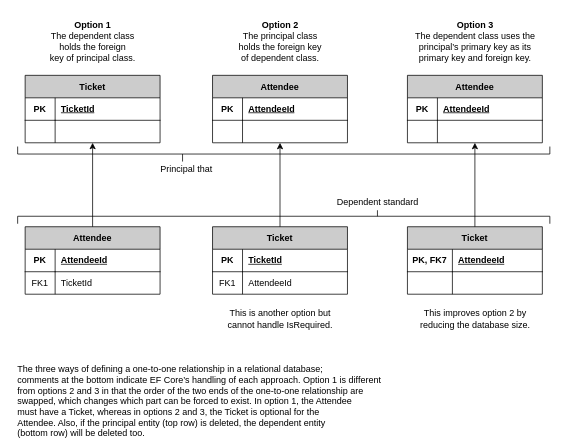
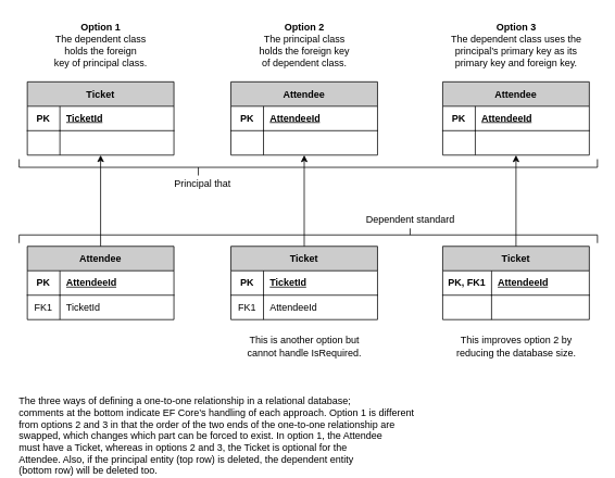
  <mxCell id="0" />
  <mxCell id="1" parent="0" />
  <mxCell id="2" value="&lt;b&gt;Option 1&lt;/b&gt;&lt;br&gt;The dependent class&lt;br&gt;holds the foreign&lt;br&gt;key of principal class." style="text;html=1;align=center;verticalAlign=middle;resizable=0;points=[];autosize=1;strokeColor=none;fillColor=none;" parent="1" vertex="1"><mxGeometry x="53" y="20" width="140" height="70" as="geometry" /></mxCell>
  <mxCell id="3" value="&lt;b&gt;Option 2&lt;/b&gt;&lt;br&gt;The principal class&lt;br&gt;holds the foreign key&lt;br&gt;of dependent class." style="text;html=1;align=center;verticalAlign=middle;resizable=0;points=[];autosize=1;strokeColor=none;fillColor=none;" parent="1" vertex="1"><mxGeometry x="308" y="20" width="130" height="70" as="geometry" /></mxCell>
  <mxCell id="4" value="&lt;b&gt;Option 3&lt;/b&gt;&lt;br&gt;The dependent class uses the&lt;br&gt;principal’s primary key as its&lt;br&gt;primary key and foreign key." style="text;html=1;align=center;verticalAlign=middle;resizable=0;points=[];autosize=1;strokeColor=none;fillColor=none;" parent="1" vertex="1"><mxGeometry x="543" y="20" width="180" height="70" as="geometry" /></mxCell>
  <mxCell id="5" value="Ticket" style="shape=table;startSize=30;container=1;collapsible=0;childLayout=tableLayout;fixedRows=1;rowLines=0;fontStyle=1;fillColor=#CCCCCC;" parent="1" vertex="1"><mxGeometry x="33" y="100" width="180" height="90" as="geometry" /></mxCell>
  <mxCell id="6" value="" style="shape=tableRow;horizontal=0;startSize=0;swimlaneHead=0;swimlaneBody=0;top=0;left=0;bottom=0;right=0;collapsible=0;dropTarget=0;fillColor=none;points=[[0,0.5],[1,0.5]];portConstraint=eastwest;" parent="5" vertex="1"><mxGeometry y="30" width="180" height="30" as="geometry" /></mxCell>
  <mxCell id="7" value="PK" style="shape=partialRectangle;html=1;whiteSpace=wrap;connectable=0;fillColor=none;top=0;left=0;bottom=1;right=0;overflow=hidden;pointerEvents=1;strokeColor=default;fontStyle=1" parent="6" vertex="1"><mxGeometry width="40" height="30" as="geometry"><mxRectangle width="40" height="30" as="alternateBounds" /></mxGeometry></mxCell>
  <mxCell id="8" value="TicketId" style="shape=partialRectangle;connectable=0;fillColor=none;top=0;left=0;bottom=1;right=0;align=left;spacingLeft=6;overflow=hidden;strokeColor=default;perimeterSpacing=0;shadow=0;labelBorderColor=none;whiteSpace=wrap;html=1;labelBackgroundColor=none;fontStyle=5" parent="6" vertex="1"><mxGeometry x="40" width="140" height="30" as="geometry"><mxRectangle width="140" height="30" as="alternateBounds" /></mxGeometry></mxCell>
  <mxCell id="9" style="shape=tableRow;horizontal=0;startSize=0;swimlaneHead=0;swimlaneBody=0;top=0;left=0;bottom=0;right=0;collapsible=0;dropTarget=0;fillColor=none;points=[[0,0.5],[1,0.5]];portConstraint=eastwest;" parent="5" vertex="1"><mxGeometry y="60" width="180" height="30" as="geometry" /></mxCell>
  <mxCell id="10" style="shape=partialRectangle;html=1;whiteSpace=wrap;connectable=0;fillColor=none;top=0;left=0;bottom=0;right=0;overflow=hidden;" parent="9" vertex="1"><mxGeometry width="40" height="30" as="geometry"><mxRectangle width="40" height="30" as="alternateBounds" /></mxGeometry></mxCell>
  <mxCell id="11" value="" style="shape=partialRectangle;html=1;whiteSpace=wrap;connectable=0;fillColor=none;top=0;left=0;bottom=0;right=0;align=left;spacingLeft=6;overflow=hidden;" parent="9" vertex="1"><mxGeometry x="40" width="140" height="30" as="geometry"><mxRectangle width="140" height="30" as="alternateBounds" /></mxGeometry></mxCell>
  <mxCell id="12" value="Attendee" style="shape=table;startSize=30;container=1;collapsible=0;childLayout=tableLayout;fixedRows=1;rowLines=0;fontStyle=1;fillColor=#CCCCCC;" parent="1" vertex="1"><mxGeometry x="283" y="100" width="180" height="90" as="geometry" /></mxCell>
  <mxCell id="13" value="" style="shape=tableRow;horizontal=0;startSize=0;swimlaneHead=0;swimlaneBody=0;top=0;left=0;bottom=0;right=0;collapsible=0;dropTarget=0;fillColor=none;points=[[0,0.5],[1,0.5]];portConstraint=eastwest;" parent="12" vertex="1"><mxGeometry y="30" width="180" height="30" as="geometry" /></mxCell>
  <mxCell id="14" value="PK" style="shape=partialRectangle;html=1;whiteSpace=wrap;connectable=0;fillColor=none;top=0;left=0;bottom=1;right=0;overflow=hidden;pointerEvents=1;strokeColor=default;fontStyle=1" parent="13" vertex="1"><mxGeometry width="40" height="30" as="geometry"><mxRectangle width="40" height="30" as="alternateBounds" /></mxGeometry></mxCell>
  <mxCell id="15" value="&lt;span style=&quot;text-align: center;&quot;&gt;Attendee&lt;/span&gt;Id" style="shape=partialRectangle;connectable=0;fillColor=none;top=0;left=0;bottom=1;right=0;align=left;spacingLeft=6;overflow=hidden;strokeColor=default;perimeterSpacing=0;shadow=0;labelBorderColor=none;whiteSpace=wrap;html=1;labelBackgroundColor=none;fontStyle=5" parent="13" vertex="1"><mxGeometry x="40" width="140" height="30" as="geometry"><mxRectangle width="140" height="30" as="alternateBounds" /></mxGeometry></mxCell>
  <mxCell id="16" style="shape=tableRow;horizontal=0;startSize=0;swimlaneHead=0;swimlaneBody=0;top=0;left=0;bottom=0;right=0;collapsible=0;dropTarget=0;fillColor=none;points=[[0,0.5],[1,0.5]];portConstraint=eastwest;" parent="12" vertex="1"><mxGeometry y="60" width="180" height="30" as="geometry" /></mxCell>
  <mxCell id="17" style="shape=partialRectangle;html=1;whiteSpace=wrap;connectable=0;fillColor=none;top=0;left=0;bottom=0;right=0;overflow=hidden;" parent="16" vertex="1"><mxGeometry width="40" height="30" as="geometry"><mxRectangle width="40" height="30" as="alternateBounds" /></mxGeometry></mxCell>
  <mxCell id="18" value="" style="shape=partialRectangle;html=1;whiteSpace=wrap;connectable=0;fillColor=none;top=0;left=0;bottom=0;right=0;align=left;spacingLeft=6;overflow=hidden;" parent="16" vertex="1"><mxGeometry x="40" width="140" height="30" as="geometry"><mxRectangle width="140" height="30" as="alternateBounds" /></mxGeometry></mxCell>
  <mxCell id="19" value="Attendee" style="shape=table;startSize=30;container=1;collapsible=0;childLayout=tableLayout;fixedRows=1;rowLines=0;fontStyle=1;fillColor=#CCCCCC;" parent="1" vertex="1"><mxGeometry x="543" y="100" width="180" height="90" as="geometry" /></mxCell>
  <mxCell id="20" value="" style="shape=tableRow;horizontal=0;startSize=0;swimlaneHead=0;swimlaneBody=0;top=0;left=0;bottom=0;right=0;collapsible=0;dropTarget=0;fillColor=none;points=[[0,0.5],[1,0.5]];portConstraint=eastwest;" parent="19" vertex="1"><mxGeometry y="30" width="180" height="30" as="geometry" /></mxCell>
  <mxCell id="21" value="PK" style="shape=partialRectangle;html=1;whiteSpace=wrap;connectable=0;fillColor=none;top=0;left=0;bottom=1;right=0;overflow=hidden;pointerEvents=1;strokeColor=default;fontStyle=1" parent="20" vertex="1"><mxGeometry width="40" height="30" as="geometry"><mxRectangle width="40" height="30" as="alternateBounds" /></mxGeometry></mxCell>
  <mxCell id="22" value="&lt;span style=&quot;text-align: center;&quot;&gt;Attendee&lt;/span&gt;Id" style="shape=partialRectangle;connectable=0;fillColor=none;top=0;left=0;bottom=1;right=0;align=left;spacingLeft=6;overflow=hidden;strokeColor=default;perimeterSpacing=0;shadow=0;labelBorderColor=none;whiteSpace=wrap;html=1;labelBackgroundColor=none;fontStyle=5" parent="20" vertex="1"><mxGeometry x="40" width="140" height="30" as="geometry"><mxRectangle width="140" height="30" as="alternateBounds" /></mxGeometry></mxCell>
  <mxCell id="23" style="shape=tableRow;horizontal=0;startSize=0;swimlaneHead=0;swimlaneBody=0;top=0;left=0;bottom=0;right=0;collapsible=0;dropTarget=0;fillColor=none;points=[[0,0.5],[1,0.5]];portConstraint=eastwest;" parent="19" vertex="1"><mxGeometry y="60" width="180" height="30" as="geometry" /></mxCell>
  <mxCell id="24" style="shape=partialRectangle;html=1;whiteSpace=wrap;connectable=0;fillColor=none;top=0;left=0;bottom=0;right=0;overflow=hidden;" parent="23" vertex="1"><mxGeometry width="40" height="30" as="geometry"><mxRectangle width="40" height="30" as="alternateBounds" /></mxGeometry></mxCell>
  <mxCell id="25" value="" style="shape=partialRectangle;html=1;whiteSpace=wrap;connectable=0;fillColor=none;top=0;left=0;bottom=0;right=0;align=left;spacingLeft=6;overflow=hidden;" parent="23" vertex="1"><mxGeometry x="40" width="140" height="30" as="geometry"><mxRectangle width="140" height="30" as="alternateBounds" /></mxGeometry></mxCell>
  <mxCell id="26" value="Attendee" style="shape=table;startSize=30;container=1;collapsible=0;childLayout=tableLayout;fixedRows=1;rowLines=0;fontStyle=1;fillColor=#CCCCCC;" parent="1" vertex="1"><mxGeometry x="33" y="302" width="180" height="90" as="geometry" /></mxCell>
  <mxCell id="27" value="" style="shape=tableRow;horizontal=0;startSize=0;swimlaneHead=0;swimlaneBody=0;top=0;left=0;bottom=0;right=0;collapsible=0;dropTarget=0;fillColor=none;points=[[0,0.5],[1,0.5]];portConstraint=eastwest;" parent="26" vertex="1"><mxGeometry y="30" width="180" height="30" as="geometry" /></mxCell>
  <mxCell id="28" value="PK" style="shape=partialRectangle;html=1;whiteSpace=wrap;connectable=0;fillColor=none;top=0;left=0;bottom=1;right=0;overflow=hidden;pointerEvents=1;strokeColor=default;fontStyle=1" parent="27" vertex="1"><mxGeometry width="40" height="30" as="geometry"><mxRectangle width="40" height="30" as="alternateBounds" /></mxGeometry></mxCell>
  <mxCell id="29" value="&lt;span style=&quot;text-align: center;&quot;&gt;Attendee&lt;/span&gt;Id" style="shape=partialRectangle;connectable=0;fillColor=none;top=0;left=0;bottom=1;right=0;align=left;spacingLeft=6;overflow=hidden;strokeColor=default;perimeterSpacing=0;shadow=0;labelBorderColor=none;whiteSpace=wrap;html=1;labelBackgroundColor=none;fontStyle=5" parent="27" vertex="1"><mxGeometry x="40" width="140" height="30" as="geometry"><mxRectangle width="140" height="30" as="alternateBounds" /></mxGeometry></mxCell>
  <mxCell id="30" style="shape=tableRow;horizontal=0;startSize=0;swimlaneHead=0;swimlaneBody=0;top=0;left=0;bottom=0;right=0;collapsible=0;dropTarget=0;fillColor=none;points=[[0,0.5],[1,0.5]];portConstraint=eastwest;" parent="26" vertex="1"><mxGeometry y="60" width="180" height="30" as="geometry" /></mxCell>
  <mxCell id="31" value="FK1" style="shape=partialRectangle;html=1;whiteSpace=wrap;connectable=0;fillColor=none;top=0;left=0;bottom=0;right=0;overflow=hidden;" parent="30" vertex="1"><mxGeometry width="40" height="30" as="geometry"><mxRectangle width="40" height="30" as="alternateBounds" /></mxGeometry></mxCell>
  <mxCell id="32" value="TicketId" style="shape=partialRectangle;html=1;whiteSpace=wrap;connectable=0;fillColor=none;top=0;left=0;bottom=0;right=0;align=left;spacingLeft=6;overflow=hidden;" parent="30" vertex="1"><mxGeometry x="40" width="140" height="30" as="geometry"><mxRectangle width="140" height="30" as="alternateBounds" /></mxGeometry></mxCell>
  <mxCell id="33" value="Ticket" style="shape=table;startSize=30;container=1;collapsible=0;childLayout=tableLayout;fixedRows=1;rowLines=0;fontStyle=1;fillColor=#CCCCCC;" parent="1" vertex="1"><mxGeometry x="283" y="302" width="180" height="90" as="geometry" /></mxCell>
  <mxCell id="34" value="" style="shape=tableRow;horizontal=0;startSize=0;swimlaneHead=0;swimlaneBody=0;top=0;left=0;bottom=0;right=0;collapsible=0;dropTarget=0;fillColor=none;points=[[0,0.5],[1,0.5]];portConstraint=eastwest;" parent="33" vertex="1"><mxGeometry y="30" width="180" height="30" as="geometry" /></mxCell>
  <mxCell id="35" value="PK" style="shape=partialRectangle;html=1;whiteSpace=wrap;connectable=0;fillColor=none;top=0;left=0;bottom=1;right=0;overflow=hidden;pointerEvents=1;strokeColor=default;fontStyle=1" parent="34" vertex="1"><mxGeometry width="40" height="30" as="geometry"><mxRectangle width="40" height="30" as="alternateBounds" /></mxGeometry></mxCell>
  <mxCell id="36" value="TicketId" style="shape=partialRectangle;connectable=0;fillColor=none;top=0;left=0;bottom=1;right=0;align=left;spacingLeft=6;overflow=hidden;strokeColor=default;perimeterSpacing=0;shadow=0;labelBorderColor=none;whiteSpace=wrap;html=1;labelBackgroundColor=none;fontStyle=5" parent="34" vertex="1"><mxGeometry x="40" width="140" height="30" as="geometry"><mxRectangle width="140" height="30" as="alternateBounds" /></mxGeometry></mxCell>
  <mxCell id="37" style="shape=tableRow;horizontal=0;startSize=0;swimlaneHead=0;swimlaneBody=0;top=0;left=0;bottom=0;right=0;collapsible=0;dropTarget=0;fillColor=none;points=[[0,0.5],[1,0.5]];portConstraint=eastwest;" parent="33" vertex="1"><mxGeometry y="60" width="180" height="30" as="geometry" /></mxCell>
  <mxCell id="38" value="FK1" style="shape=partialRectangle;html=1;whiteSpace=wrap;connectable=0;fillColor=none;top=0;left=0;bottom=0;right=0;overflow=hidden;" parent="37" vertex="1"><mxGeometry width="40" height="30" as="geometry"><mxRectangle width="40" height="30" as="alternateBounds" /></mxGeometry></mxCell>
  <mxCell id="39" value="AttendeeId" style="shape=partialRectangle;html=1;whiteSpace=wrap;connectable=0;fillColor=none;top=0;left=0;bottom=0;right=0;align=left;spacingLeft=6;overflow=hidden;" parent="37" vertex="1"><mxGeometry x="40" width="140" height="30" as="geometry"><mxRectangle width="140" height="30" as="alternateBounds" /></mxGeometry></mxCell>
  <mxCell id="40" value="Ticket" style="shape=table;startSize=30;container=1;collapsible=0;childLayout=tableLayout;fixedRows=1;rowLines=0;fontStyle=1;fillColor=#CCCCCC;" parent="1" vertex="1"><mxGeometry x="543" y="302" width="180" height="90" as="geometry" /></mxCell>
  <mxCell id="41" value="" style="shape=tableRow;horizontal=0;startSize=0;swimlaneHead=0;swimlaneBody=0;top=0;left=0;bottom=0;right=0;collapsible=0;dropTarget=0;fillColor=none;points=[[0,0.5],[1,0.5]];portConstraint=eastwest;" parent="40" vertex="1"><mxGeometry y="30" width="180" height="30" as="geometry" /></mxCell>
- <mxCell id="42" value="PK, FK7" style="shape=partialRectangle;html=1;whiteSpace=wrap;connectable=0;fillColor=none;top=0;left=0;bottom=1;right=0;overflow=hidden;pointerEvents=1;strokeColor=default;fontStyle=1" parent="41" vertex="1"><mxGeometry width="60" height="30" as="geometry"><mxRectangle width="60" height="30" as="alternateBounds" /></mxGeometry></mxCell>
+ <mxCell id="42" value="PK, FK1" style="shape=partialRectangle;html=1;whiteSpace=wrap;connectable=0;fillColor=none;top=0;left=0;bottom=1;right=0;overflow=hidden;pointerEvents=1;strokeColor=default;fontStyle=1" parent="41" vertex="1"><mxGeometry width="60" height="30" as="geometry"><mxRectangle width="60" height="30" as="alternateBounds" /></mxGeometry></mxCell>
  <mxCell id="43" value="&lt;span style=&quot;text-align: center;&quot;&gt;Attendee&lt;/span&gt;Id" style="shape=partialRectangle;connectable=0;fillColor=none;top=0;left=0;bottom=1;right=0;align=left;spacingLeft=6;overflow=hidden;strokeColor=default;perimeterSpacing=0;shadow=0;labelBorderColor=none;whiteSpace=wrap;html=1;labelBackgroundColor=none;fontStyle=5" parent="41" vertex="1"><mxGeometry x="60" width="120" height="30" as="geometry"><mxRectangle width="120" height="30" as="alternateBounds" /></mxGeometry></mxCell>
  <mxCell id="44" style="shape=tableRow;horizontal=0;startSize=0;swimlaneHead=0;swimlaneBody=0;top=0;left=0;bottom=0;right=0;collapsible=0;dropTarget=0;fillColor=none;points=[[0,0.5],[1,0.5]];portConstraint=eastwest;" parent="40" vertex="1"><mxGeometry y="60" width="180" height="30" as="geometry" /></mxCell>
  <mxCell id="45" value="" style="shape=partialRectangle;html=1;whiteSpace=wrap;connectable=0;fillColor=none;top=0;left=0;bottom=0;right=0;overflow=hidden;" parent="44" vertex="1"><mxGeometry width="60" height="30" as="geometry"><mxRectangle width="60" height="30" as="alternateBounds" /></mxGeometry></mxCell>
  <mxCell id="46" value="" style="shape=partialRectangle;html=1;whiteSpace=wrap;connectable=0;fillColor=none;top=0;left=0;bottom=0;right=0;align=left;spacingLeft=6;overflow=hidden;" parent="44" vertex="1"><mxGeometry x="60" width="120" height="30" as="geometry"><mxRectangle width="120" height="30" as="alternateBounds" /></mxGeometry></mxCell>
  <mxCell id="47" value="" style="endArrow=classic;html=1;rounded=0;" parent="1" source="26" target="5" edge="1"><mxGeometry width="50" height="50" relative="1" as="geometry"><mxPoint x="163" y="310" as="sourcePoint" /><mxPoint x="213" y="260" as="targetPoint" /></mxGeometry></mxCell>
  <mxCell id="48" value="" style="endArrow=classic;html=1;rounded=0;" parent="1" source="33" target="12" edge="1"><mxGeometry width="50" height="50" relative="1" as="geometry"><mxPoint x="133" y="312" as="sourcePoint" /><mxPoint x="133" y="200" as="targetPoint" /></mxGeometry></mxCell>
  <mxCell id="49" value="" style="endArrow=classic;html=1;rounded=0;" parent="1" source="40" target="19" edge="1"><mxGeometry width="50" height="50" relative="1" as="geometry"><mxPoint x="383" y="312" as="sourcePoint" /><mxPoint x="383" y="200" as="targetPoint" /></mxGeometry></mxCell>
  <mxCell id="50" value="" style="endArrow=none;html=1;rounded=0;" parent="1" edge="1"><mxGeometry width="50" height="50" relative="1" as="geometry"><mxPoint x="23" y="195" as="sourcePoint" /><mxPoint x="733" y="195" as="targetPoint" /><Array as="points"><mxPoint x="23" y="205" /><mxPoint x="733" y="205" /></Array></mxGeometry></mxCell>
  <mxCell id="51" value="" style="endArrow=none;html=1;rounded=0;" parent="1" edge="1"><mxGeometry width="50" height="50" relative="1" as="geometry"><mxPoint x="243" y="215" as="sourcePoint" /><mxPoint x="243" y="205" as="targetPoint" /></mxGeometry></mxCell>
  <mxCell id="52" value="Principal that" style="text;html=1;align=center;verticalAlign=middle;resizable=0;points=[];autosize=1;strokeColor=none;fillColor=none;" parent="1" vertex="1"><mxGeometry x="193" y="210" width="110" height="30" as="geometry" /></mxCell>
  <mxCell id="53" value="" style="endArrow=none;html=1;rounded=0;" parent="1" edge="1"><mxGeometry width="50" height="50" relative="1" as="geometry"><mxPoint x="23" y="298" as="sourcePoint" /><mxPoint x="733" y="298" as="targetPoint" /><Array as="points"><mxPoint x="23" y="288" /><mxPoint x="733" y="288" /></Array></mxGeometry></mxCell>
  <mxCell id="54" value="" style="endArrow=none;html=1;rounded=0;" parent="1" edge="1"><mxGeometry width="50" height="50" relative="1" as="geometry"><mxPoint x="503" y="288" as="sourcePoint" /><mxPoint x="503" y="280" as="targetPoint" /></mxGeometry></mxCell>
  <mxCell id="55" value="Dependent standard" style="text;html=1;align=center;verticalAlign=middle;resizable=0;points=[];autosize=1;strokeColor=none;fillColor=none;" parent="1" vertex="1"><mxGeometry x="443" y="255" width="120" height="30" as="geometry" /></mxCell>
  <mxCell id="56" value="This is another option but&#10;cannot handle IsRequired." style="text;html=1;align=center;verticalAlign=middle;resizable=0;points=[];autosize=1;strokeColor=none;fillColor=none;" parent="1" vertex="1"><mxGeometry x="293" y="405" width="160" height="40" as="geometry" /></mxCell>
  <mxCell id="57" value="&lt;div&gt;This improves option 2 by&lt;/div&gt;&lt;div&gt;reducing the database size.&lt;/div&gt;" style="text;html=1;align=center;verticalAlign=middle;resizable=0;points=[];autosize=1;strokeColor=none;fillColor=none;" parent="1" vertex="1"><mxGeometry x="548" y="405" width="170" height="40" as="geometry" /></mxCell>
  <mxCell id="58" value="The three ways of defining a one-to-one relationship in a relational database;&#10;comments at the bottom indicate EF Core’s handling of each approach. Option 1 is different&#10;from options 2 and 3 in that the order of the two ends of the one-to-one relationship are&#10;swapped, which changes which part can be forced to exist. In option 1, the Attendee&#10;must have a Ticket, whereas in options 2 and 3, the Ticket is optional for the&#10;Attendee. Also, if the principal entity (top row) is deleted, the dependent entity&#10;(bottom row) will be deleted too." style="text;html=1;strokeColor=none;fillColor=none;align=left;verticalAlign=middle;whiteSpace=wrap;rounded=0;" parent="1" vertex="1"><mxGeometry x="20.5" y="520" width="705" height="30" as="geometry" /></mxCell>
